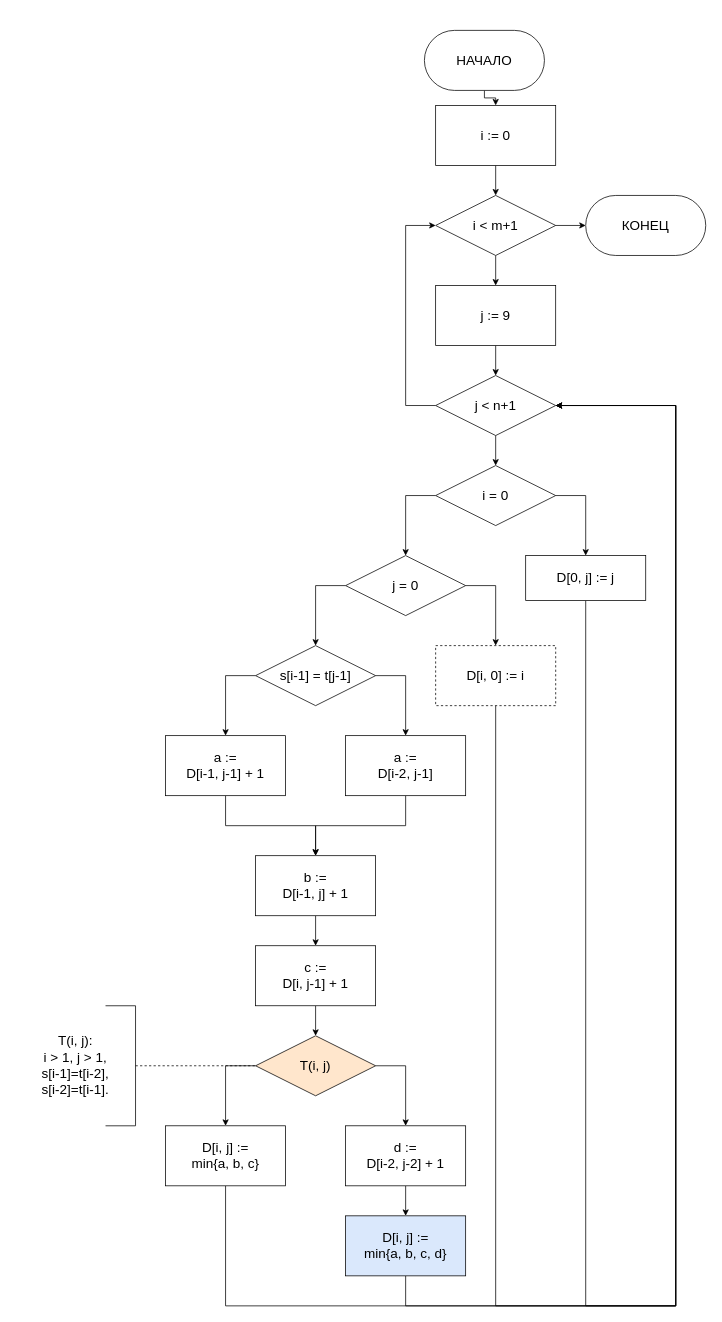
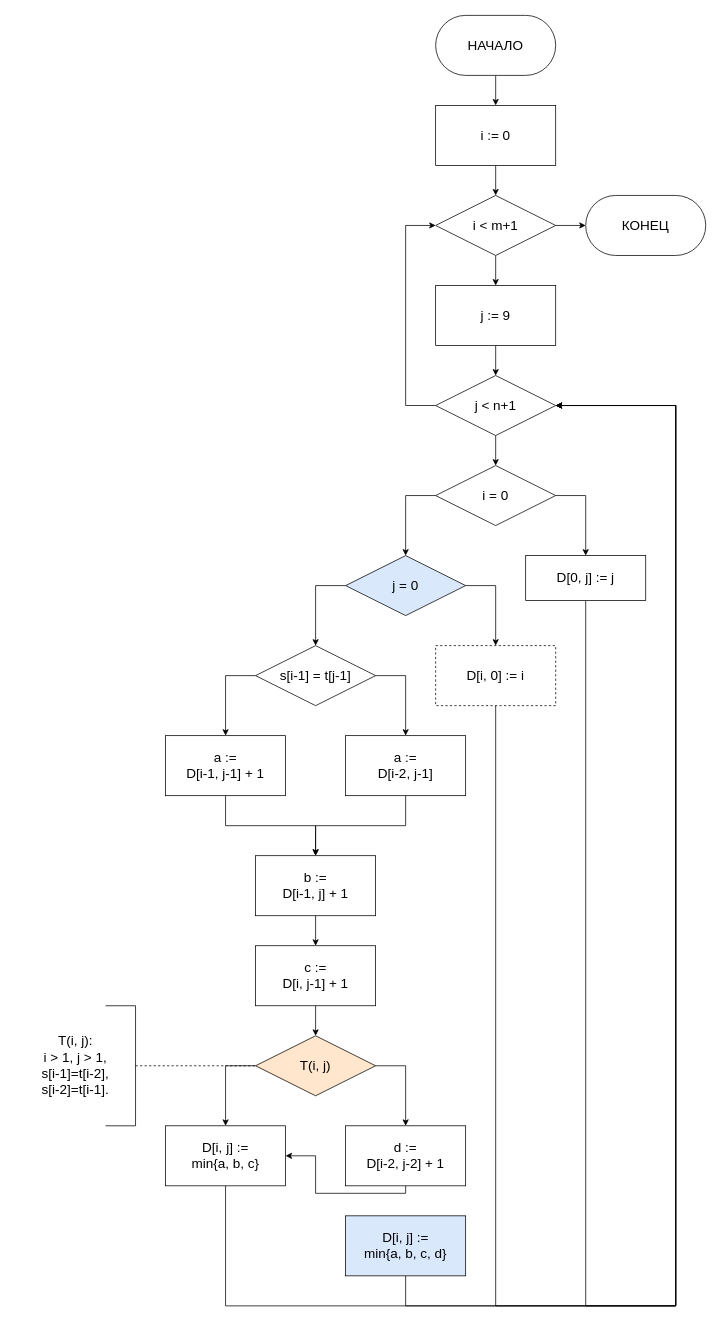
  <mxCell id="0" />
  <mxCell id="1" parent="0" />
  <mxCell id="2" style="edgeStyle=orthogonalEdgeStyle;rounded=0;html=1;exitX=0.5;exitY=1;exitDx=0;exitDy=0;entryX=0.5;entryY=0;entryDx=0;entryDy=0;fontSize=18;" parent="1" source="3" target="5" edge="1"><mxGeometry relative="1" as="geometry" /></mxCell>
- <mxCell id="3" value="НАЧАЛО" style="rounded=1;whiteSpace=wrap;html=1;arcSize=50;fontSize=18;" parent="1" vertex="1"><mxGeometry x="565" y="40" width="160" height="80" as="geometry" /></mxCell>
+ <mxCell id="3" value="НАЧАЛО" style="rounded=1;whiteSpace=wrap;html=1;arcSize=50;fontSize=18;" parent="1" vertex="1"><mxGeometry x="580" y="20" width="160" height="80" as="geometry" /></mxCell>
  <mxCell id="4" style="edgeStyle=orthogonalEdgeStyle;rounded=0;html=1;exitX=0.5;exitY=1;exitDx=0;exitDy=0;entryX=0.5;entryY=0;entryDx=0;entryDy=0;fontSize=18;" parent="1" source="5" target="8" edge="1"><mxGeometry relative="1" as="geometry" /></mxCell>
  <mxCell id="5" value="i := 0" style="rounded=0;whiteSpace=wrap;html=1;fontSize=18;" parent="1" vertex="1"><mxGeometry x="580" y="140" width="160" height="80" as="geometry" /></mxCell>
  <mxCell id="6" style="edgeStyle=orthogonalEdgeStyle;rounded=0;html=1;exitX=0.5;exitY=1;exitDx=0;exitDy=0;entryX=0.5;entryY=0;entryDx=0;entryDy=0;fontSize=18;" parent="1" source="8" target="10" edge="1"><mxGeometry relative="1" as="geometry" /></mxCell>
  <mxCell id="7" style="edgeStyle=orthogonalEdgeStyle;rounded=0;html=1;exitX=1;exitY=0.5;exitDx=0;exitDy=0;entryX=0;entryY=0.5;entryDx=0;entryDy=0;fontSize=18;" parent="1" source="8" target="35" edge="1"><mxGeometry relative="1" as="geometry" /></mxCell>
  <mxCell id="8" value="i &amp;lt; m+1" style="rhombus;whiteSpace=wrap;html=1;fontSize=18;" parent="1" vertex="1"><mxGeometry x="580" y="260" width="160" height="80" as="geometry" /></mxCell>
  <mxCell id="9" style="edgeStyle=none;html=1;exitX=0.5;exitY=1;exitDx=0;exitDy=0;entryX=0.5;entryY=0;entryDx=0;entryDy=0;fontSize=18;" parent="1" source="10" target="13" edge="1"><mxGeometry relative="1" as="geometry" /></mxCell>
  <mxCell id="10" value="j := 9" style="rounded=0;whiteSpace=wrap;html=1;fontSize=18;" parent="1" vertex="1"><mxGeometry x="580" y="380" width="160" height="80" as="geometry" /></mxCell>
  <mxCell id="11" style="edgeStyle=orthogonalEdgeStyle;rounded=0;html=1;exitX=0.5;exitY=1;exitDx=0;exitDy=0;entryX=0.5;entryY=0;entryDx=0;entryDy=0;fontSize=18;" parent="1" source="13" target="16" edge="1"><mxGeometry relative="1" as="geometry" /></mxCell>
  <mxCell id="12" style="edgeStyle=orthogonalEdgeStyle;rounded=0;html=1;exitX=0;exitY=0.5;exitDx=0;exitDy=0;entryX=0;entryY=0.5;entryDx=0;entryDy=0;fontSize=18;" parent="1" source="13" target="8" edge="1"><mxGeometry relative="1" as="geometry"><Array as="points"><mxPoint x="540" y="540" /><mxPoint x="540" y="300" /></Array></mxGeometry></mxCell>
  <mxCell id="13" value="j &amp;lt; n+1" style="rhombus;whiteSpace=wrap;html=1;fontSize=18;" parent="1" vertex="1"><mxGeometry x="580" y="500" width="160" height="80" as="geometry" /></mxCell>
  <mxCell id="14" style="edgeStyle=orthogonalEdgeStyle;rounded=0;html=1;exitX=1;exitY=0.5;exitDx=0;exitDy=0;entryX=0.5;entryY=0;entryDx=0;entryDy=0;fontSize=18;" parent="1" source="16" target="18" edge="1"><mxGeometry relative="1" as="geometry" /></mxCell>
  <mxCell id="15" style="edgeStyle=orthogonalEdgeStyle;rounded=0;html=1;exitX=0;exitY=0.5;exitDx=0;exitDy=0;entryX=0.5;entryY=0;entryDx=0;entryDy=0;fontSize=18;" parent="1" source="16" target="21" edge="1"><mxGeometry relative="1" as="geometry" /></mxCell>
  <mxCell id="16" value="i = 0" style="rhombus;whiteSpace=wrap;html=1;fontSize=18;" parent="1" vertex="1"><mxGeometry x="580" y="620" width="160" height="80" as="geometry" /></mxCell>
  <mxCell id="17" style="edgeStyle=orthogonalEdgeStyle;rounded=0;html=1;exitX=0.5;exitY=1;exitDx=0;exitDy=0;entryX=1;entryY=0.5;entryDx=0;entryDy=0;fontSize=18;" parent="1" source="18" target="13" edge="1"><mxGeometry relative="1" as="geometry"><mxPoint x="660" y="1500" as="targetPoint" /><Array as="points"><mxPoint x="780" y="1740" /><mxPoint x="900" y="1740" /><mxPoint x="900" y="540" /></Array></mxGeometry></mxCell>
  <mxCell id="18" value="D[0, j] := j" style="rounded=0;whiteSpace=wrap;html=1;fontSize=18;" parent="1" vertex="1"><mxGeometry x="700" y="740" width="160" height="60" as="geometry" /></mxCell>
  <mxCell id="19" style="edgeStyle=orthogonalEdgeStyle;rounded=0;html=1;exitX=1;exitY=0.5;exitDx=0;exitDy=0;entryX=0.5;entryY=0;entryDx=0;entryDy=0;fontSize=18;" parent="1" source="21" target="23" edge="1"><mxGeometry relative="1" as="geometry" /></mxCell>
  <mxCell id="20" style="edgeStyle=orthogonalEdgeStyle;rounded=0;html=1;exitX=0;exitY=0.5;exitDx=0;exitDy=0;entryX=0.5;entryY=0;entryDx=0;entryDy=0;fontSize=18;" parent="1" source="21" target="26" edge="1"><mxGeometry relative="1" as="geometry"><mxPoint x="420" y="860" as="targetPoint" /></mxGeometry></mxCell>
- <mxCell id="21" value="j = 0" style="rhombus;whiteSpace=wrap;html=1;fontSize=18;" parent="1" vertex="1"><mxGeometry x="460" y="740" width="160" height="80" as="geometry" /></mxCell>
+ <mxCell id="21" value="j = 0" style="rhombus;whiteSpace=wrap;html=1;fontSize=18;fillColor=#dae8fc;" parent="1" vertex="1"><mxGeometry x="460" y="740" width="160" height="80" as="geometry" /></mxCell>
  <mxCell id="22" style="edgeStyle=orthogonalEdgeStyle;rounded=0;html=1;exitX=0.5;exitY=1;exitDx=0;exitDy=0;entryX=1;entryY=0.5;entryDx=0;entryDy=0;fontSize=18;" parent="1" source="23" target="13" edge="1"><mxGeometry relative="1" as="geometry"><mxPoint x="420" y="1500" as="targetPoint" /><Array as="points"><mxPoint x="660" y="1740" /><mxPoint x="900" y="1740" /><mxPoint x="900" y="540" /></Array></mxGeometry></mxCell>
  <mxCell id="23" value="D[i, 0] := i" style="rounded=0;whiteSpace=wrap;html=1;fontSize=18;dashed=1;" parent="1" vertex="1"><mxGeometry x="580" y="860" width="160" height="80" as="geometry" /></mxCell>
  <mxCell id="24" style="edgeStyle=orthogonalEdgeStyle;rounded=0;html=1;exitX=0;exitY=0.5;exitDx=0;exitDy=0;entryX=0.5;entryY=0;entryDx=0;entryDy=0;fontSize=18;" parent="1" source="26" target="28" edge="1"><mxGeometry relative="1" as="geometry" /></mxCell>
  <mxCell id="25" style="edgeStyle=orthogonalEdgeStyle;rounded=0;html=1;exitX=1;exitY=0.5;exitDx=0;exitDy=0;entryX=0.5;entryY=0;entryDx=0;entryDy=0;fontSize=18;" parent="1" source="26" target="30" edge="1"><mxGeometry relative="1" as="geometry" /></mxCell>
  <mxCell id="26" value="s[i-1] = t[j-1]" style="rhombus;whiteSpace=wrap;html=1;fontSize=18;" parent="1" vertex="1"><mxGeometry x="340" y="860" width="160" height="80" as="geometry" /></mxCell>
  <mxCell id="27" style="edgeStyle=orthogonalEdgeStyle;rounded=0;html=1;exitX=0.5;exitY=1;exitDx=0;exitDy=0;entryX=0.5;entryY=0;entryDx=0;entryDy=0;fontSize=18;" parent="1" source="28" target="32" edge="1"><mxGeometry relative="1" as="geometry" /></mxCell>
  <mxCell id="28" value="a :=&lt;br style=&quot;font-size: 18px;&quot;&gt;D[i-1, j-1] + 1" style="rounded=0;whiteSpace=wrap;html=1;fontSize=18;" parent="1" vertex="1"><mxGeometry x="220" y="980" width="160" height="80" as="geometry" /></mxCell>
  <mxCell id="29" style="edgeStyle=orthogonalEdgeStyle;rounded=0;html=1;exitX=0.5;exitY=1;exitDx=0;exitDy=0;entryX=0.5;entryY=0;entryDx=0;entryDy=0;fontSize=18;" parent="1" source="30" target="32" edge="1"><mxGeometry relative="1" as="geometry" /></mxCell>
  <mxCell id="30" value="a :=&lt;br style=&quot;font-size: 18px;&quot;&gt;D[i-2, j-1]" style="rounded=0;whiteSpace=wrap;html=1;fontSize=18;" parent="1" vertex="1"><mxGeometry x="460" y="980" width="160" height="80" as="geometry" /></mxCell>
  <mxCell id="31" style="edgeStyle=orthogonalEdgeStyle;rounded=0;html=1;exitX=0.5;exitY=1;exitDx=0;exitDy=0;entryX=0.5;entryY=0;entryDx=0;entryDy=0;fontSize=18;" parent="1" source="32" target="34" edge="1"><mxGeometry relative="1" as="geometry" /></mxCell>
  <mxCell id="32" value="b :=&lt;br style=&quot;font-size: 18px;&quot;&gt;D[i-1, j] + 1" style="rounded=0;whiteSpace=wrap;html=1;fontSize=18;" parent="1" vertex="1"><mxGeometry x="340" y="1140" width="160" height="80" as="geometry" /></mxCell>
  <mxCell id="33" style="edgeStyle=orthogonalEdgeStyle;rounded=0;html=1;exitX=0.5;exitY=1;exitDx=0;exitDy=0;entryX=0.5;entryY=0;entryDx=0;entryDy=0;fontSize=18;" parent="1" source="34" target="38" edge="1"><mxGeometry relative="1" as="geometry"><mxPoint x="420" y="1380" as="targetPoint" /></mxGeometry></mxCell>
  <mxCell id="34" value="c :=&lt;br style=&quot;font-size: 18px;&quot;&gt;D[i, j-1] + 1" style="rounded=0;whiteSpace=wrap;html=1;fontSize=18;" parent="1" vertex="1"><mxGeometry x="340" y="1260" width="160" height="80" as="geometry" /></mxCell>
  <mxCell id="35" value="КОНЕЦ" style="rounded=1;whiteSpace=wrap;html=1;arcSize=50;fontSize=18;" parent="1" vertex="1"><mxGeometry x="780" y="260" width="160" height="80" as="geometry" /></mxCell>
  <mxCell id="36" style="edgeStyle=orthogonalEdgeStyle;html=1;exitX=1;exitY=0.5;exitDx=0;exitDy=0;fontSize=18;rounded=0;entryX=0.5;entryY=0;entryDx=0;entryDy=0;" edge="1" parent="1" source="38" target="40"><mxGeometry relative="1" as="geometry"><mxPoint x="540" y="1460" as="targetPoint" /><Array as="points"><mxPoint x="540" y="1420" /></Array></mxGeometry></mxCell>
  <mxCell id="37" style="edgeStyle=orthogonalEdgeStyle;rounded=0;html=1;exitX=0;exitY=0.5;exitDx=0;exitDy=0;entryX=0.5;entryY=0;entryDx=0;entryDy=0;fontSize=18;" edge="1" parent="1" source="38" target="44"><mxGeometry relative="1" as="geometry" /></mxCell>
  <mxCell id="38" value="T(i, j)" style="rhombus;whiteSpace=wrap;html=1;fontSize=18;fillColor=#ffe6cc;" vertex="1" parent="1"><mxGeometry x="340" y="1380" width="160" height="80" as="geometry" /></mxCell>
- <mxCell id="39" style="edgeStyle=orthogonalEdgeStyle;rounded=0;html=1;exitX=0.5;exitY=1;exitDx=0;exitDy=0;entryX=0.5;entryY=0;entryDx=0;entryDy=0;fontSize=18;" edge="1" parent="1" source="40" target="42"><mxGeometry relative="1" as="geometry" /></mxCell>
+ <mxCell id="39" style="edgeStyle=orthogonalEdgeStyle;rounded=0;html=1;exitX=0.5;exitY=1;exitDx=0;exitDy=0;fontSize=18;" edge="1" parent="1" source="40" target="44"><mxGeometry relative="1" as="geometry" /></mxCell>
  <mxCell id="40" value="d :=&lt;br&gt;D[i-2, j-2] + 1" style="rounded=0;whiteSpace=wrap;html=1;fontSize=18;" vertex="1" parent="1"><mxGeometry x="460" y="1500" width="160" height="80" as="geometry" /></mxCell>
  <mxCell id="41" style="edgeStyle=orthogonalEdgeStyle;rounded=0;html=1;exitX=0.5;exitY=1;exitDx=0;exitDy=0;fontSize=18;entryX=1;entryY=0.5;entryDx=0;entryDy=0;" edge="1" parent="1" source="42" target="13"><mxGeometry relative="1" as="geometry"><mxPoint x="840" y="800" as="targetPoint" /><Array as="points"><mxPoint x="540" y="1740" /><mxPoint x="900" y="1740" /><mxPoint x="900" y="540" /></Array></mxGeometry></mxCell>
  <mxCell id="42" value="D[i, j] :=&lt;br&gt;min{a, b, c, d}" style="rounded=0;whiteSpace=wrap;html=1;fontSize=18;fillColor=#dae8fc;" vertex="1" parent="1"><mxGeometry x="460" y="1620" width="160" height="80" as="geometry" /></mxCell>
  <mxCell id="43" style="edgeStyle=orthogonalEdgeStyle;rounded=0;html=1;exitX=0.5;exitY=1;exitDx=0;exitDy=0;fontSize=18;entryX=1;entryY=0.5;entryDx=0;entryDy=0;" edge="1" parent="1" source="44" target="13"><mxGeometry relative="1" as="geometry"><mxPoint x="540" y="1740" as="targetPoint" /><Array as="points"><mxPoint x="300" y="1740" /><mxPoint x="900" y="1740" /><mxPoint x="900" y="540" /></Array></mxGeometry></mxCell>
  <mxCell id="44" value="D[i, j] :=&lt;br style=&quot;font-size: 18px;&quot;&gt;min{a, b, c}" style="rounded=0;whiteSpace=wrap;html=1;fontSize=18;" vertex="1" parent="1"><mxGeometry x="220" y="1500" width="160" height="80" as="geometry" /></mxCell>
  <mxCell id="45" value="" style="endArrow=none;dashed=1;html=1;rounded=0;fontSize=18;entryX=0;entryY=0.5;entryDx=0;entryDy=0;exitX=1;exitY=0.5;exitDx=0;exitDy=0;" edge="1" parent="1" source="49" target="38"><mxGeometry width="50" height="50" relative="1" as="geometry"><mxPoint x="180" y="1420" as="sourcePoint" /><mxPoint x="220" y="1380" as="targetPoint" /></mxGeometry></mxCell>
  <mxCell id="46" value="" style="endArrow=none;html=1;rounded=0;fontSize=18;entryX=1;entryY=0;entryDx=0;entryDy=0;exitX=1;exitY=1;exitDx=0;exitDy=0;" edge="1" parent="1" source="49" target="49"><mxGeometry width="50" height="50" relative="1" as="geometry"><mxPoint x="180" y="1460" as="sourcePoint" /><mxPoint x="180" y="1380" as="targetPoint" /></mxGeometry></mxCell>
  <mxCell id="47" value="" style="endArrow=none;html=1;rounded=0;fontSize=18;exitX=0.75;exitY=0;exitDx=0;exitDy=0;entryX=1;entryY=0;entryDx=0;entryDy=0;" edge="1" parent="1" source="49" target="49"><mxGeometry width="50" height="50" relative="1" as="geometry"><mxPoint x="140" y="1300" as="sourcePoint" /><mxPoint x="180" y="1300" as="targetPoint" /></mxGeometry></mxCell>
  <mxCell id="48" value="" style="endArrow=none;html=1;rounded=0;fontSize=18;entryX=1;entryY=1;entryDx=0;entryDy=0;exitX=0.75;exitY=1;exitDx=0;exitDy=0;" edge="1" parent="1" source="49" target="49"><mxGeometry width="50" height="50" relative="1" as="geometry"><mxPoint x="140" y="1460" as="sourcePoint" /><mxPoint x="180" y="1460" as="targetPoint" /></mxGeometry></mxCell>
  <mxCell id="49" value="T(i, j):&lt;br&gt;i &amp;gt; 1, j &amp;gt; 1,&lt;br&gt;s[i-1]=t[i-2],&lt;br&gt;s[i-2]=t[i-1]." style="text;html=1;strokeColor=none;fillColor=none;align=center;verticalAlign=middle;whiteSpace=wrap;rounded=0;fontSize=18;" vertex="1" parent="1"><mxGeometry x="20" y="1340" width="160" height="160" as="geometry" /></mxCell>
